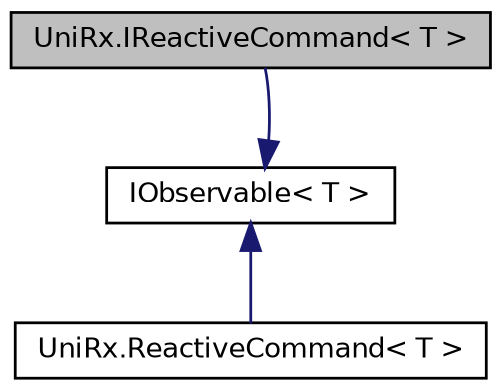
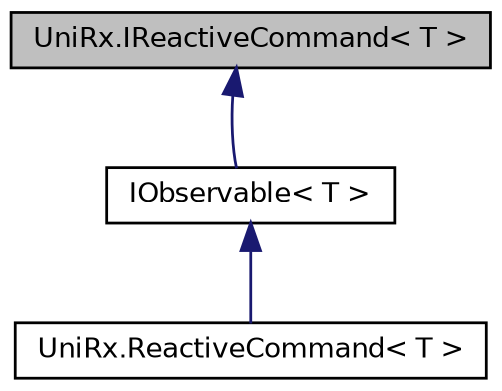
  digraph {
    node [color=black fillcolor=white fontname=Helvetica fontsize=10 shape=record style=filled]
    edge [color=midnightblue dir=back fontname=Helvetica fontsize=10 labelfontname=Helvetica labelfontsize=10 style=solid]
    n1 [fillcolor=grey75 fontcolor=black height=0.2 label="UniRx.IReactiveCommand\< T \>" width=0.4]
    n2 [height=0.2 label="UniRx.ReactiveCommand\< T \>" width=0.4]
    n3 [height=0.2 label="IObservable\< T \>" width=0.4]
-   n3 -> n1
+   n1 -> n3
    n3 -> n2
  }
